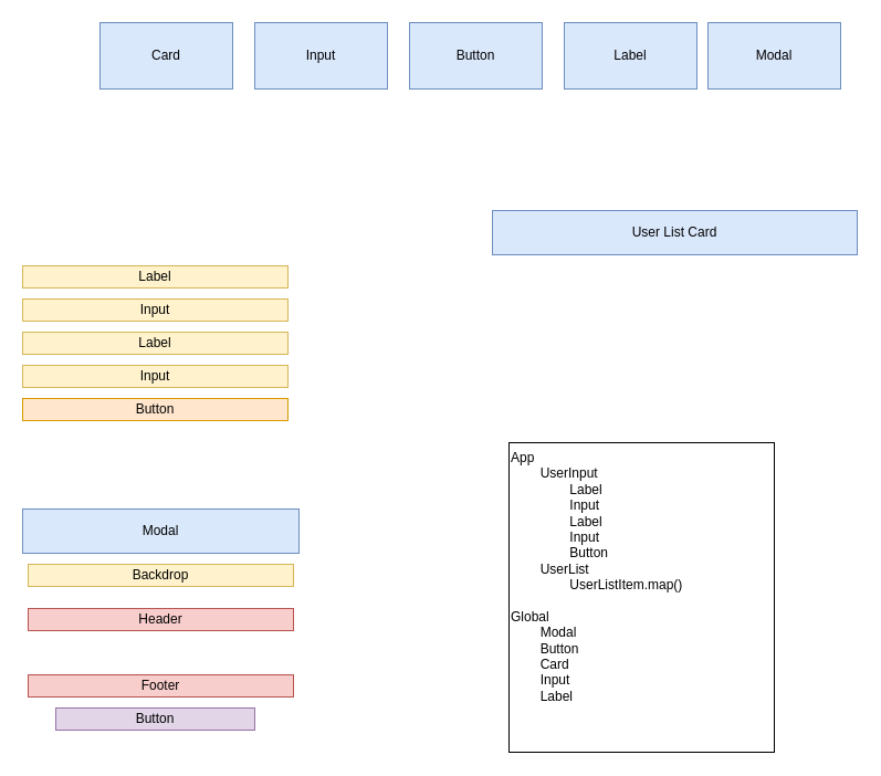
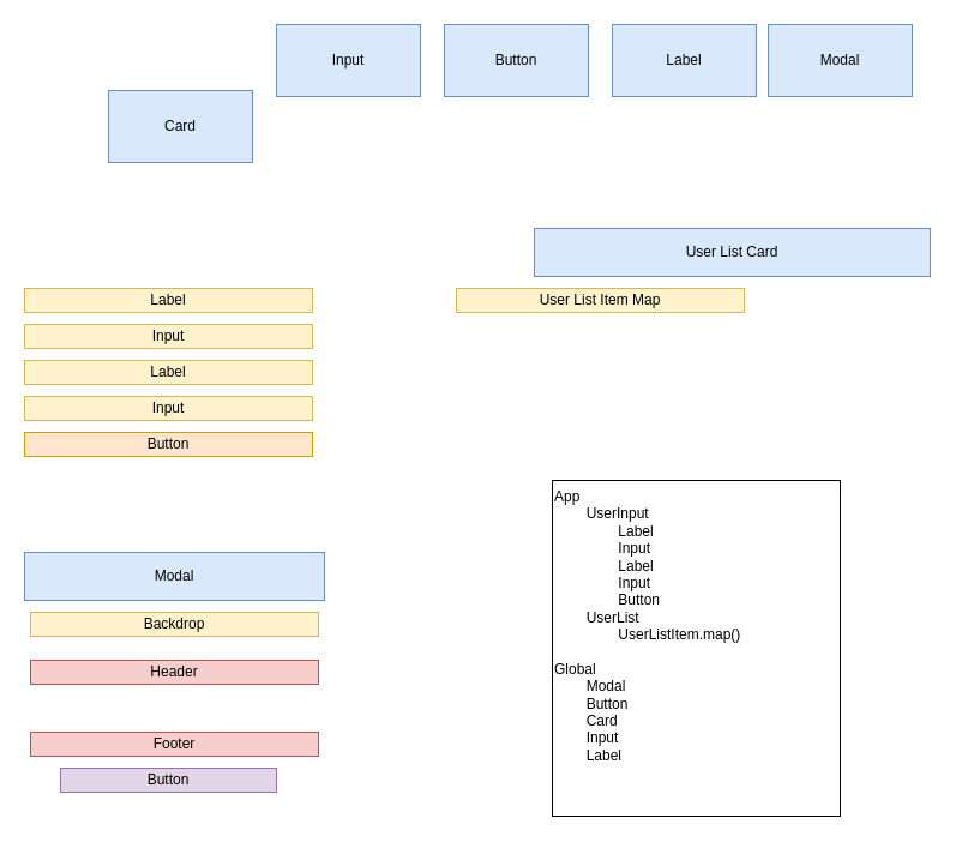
  <mxCell id="0" />
  <mxCell id="1" parent="0" />
- <mxCell id="2" value="&lt;font color=&quot;#000000&quot;&gt;Card&lt;br&gt;&lt;/font&gt;" style="rounded=0;whiteSpace=wrap;html=1;fillColor=#dae8fc;strokeColor=#6c8ebf;" vertex="1" parent="1"><mxGeometry x="90" y="20" width="120" height="60" as="geometry" /></mxCell>
+ <mxCell id="2" value="&lt;font color=&quot;#000000&quot;&gt;Card&lt;br&gt;&lt;/font&gt;" style="rounded=0;whiteSpace=wrap;html=1;fillColor=#dae8fc;strokeColor=#6c8ebf;" vertex="1" parent="1"><mxGeometry x="90" y="75" width="120" height="60" as="geometry" /></mxCell>
  <mxCell id="3" value="&lt;font color=&quot;#000000&quot;&gt;Input&lt;br&gt;&lt;/font&gt;" style="rounded=0;whiteSpace=wrap;html=1;fillColor=#dae8fc;strokeColor=#6c8ebf;" vertex="1" parent="1"><mxGeometry x="230" y="20" width="120" height="60" as="geometry" /></mxCell>
  <mxCell id="4" value="&lt;font color=&quot;#000000&quot;&gt;Button&lt;br&gt;&lt;/font&gt;" style="rounded=0;whiteSpace=wrap;html=1;fillColor=#dae8fc;strokeColor=#6c8ebf;" vertex="1" parent="1"><mxGeometry x="370" y="20" width="120" height="60" as="geometry" /></mxCell>
  <mxCell id="5" value="&lt;font color=&quot;#000000&quot;&gt;Label&lt;br&gt;&lt;/font&gt;" style="rounded=0;whiteSpace=wrap;html=1;fillColor=#dae8fc;strokeColor=#6c8ebf;" vertex="1" parent="1"><mxGeometry x="510" y="20" width="120" height="60" as="geometry" /></mxCell>
  <mxCell id="6" value="&lt;font color=&quot;#000000&quot;&gt;User List Card&lt;br&gt;&lt;/font&gt;" style="rounded=0;whiteSpace=wrap;html=1;fillColor=#dae8fc;strokeColor=#6c8ebf;" vertex="1" parent="1"><mxGeometry x="445" y="190" width="330" height="40" as="geometry" /></mxCell>
  <mxCell id="7" value="&lt;font color=&quot;#000000&quot;&gt;Label&lt;br&gt;&lt;/font&gt;" style="rounded=0;whiteSpace=wrap;html=1;fillColor=#fff2cc;strokeColor=#d6b656;" vertex="1" parent="1"><mxGeometry x="20" y="240" width="240" height="20" as="geometry" /></mxCell>
  <mxCell id="8" value="&lt;font color=&quot;#000000&quot;&gt;Input&lt;br&gt;&lt;/font&gt;" style="rounded=0;whiteSpace=wrap;html=1;fillColor=#fff2cc;strokeColor=#d6b656;" vertex="1" parent="1"><mxGeometry x="20" y="270" width="240" height="20" as="geometry" /></mxCell>
  <mxCell id="9" value="&lt;font color=&quot;#000000&quot;&gt;Label&lt;br&gt;&lt;/font&gt;" style="rounded=0;whiteSpace=wrap;html=1;fillColor=#fff2cc;strokeColor=#d6b656;" vertex="1" parent="1"><mxGeometry x="20" y="300" width="240" height="20" as="geometry" /></mxCell>
  <mxCell id="10" value="&lt;font color=&quot;#000000&quot;&gt;Input&lt;br&gt;&lt;/font&gt;" style="rounded=0;whiteSpace=wrap;html=1;fillColor=#fff2cc;strokeColor=#d6b656;" vertex="1" parent="1"><mxGeometry x="20" y="330" width="240" height="20" as="geometry" /></mxCell>
  <mxCell id="11" value="&lt;font color=&quot;#000000&quot;&gt;Button&lt;br&gt;&lt;/font&gt;" style="rounded=0;whiteSpace=wrap;html=1;fillColor=#ffe6cc;strokeColor=#d79b00;" vertex="1" parent="1"><mxGeometry x="20" y="360" width="240" height="20" as="geometry" /></mxCell>
+ <mxCell id="12" value="&lt;font color=&quot;#000000&quot;&gt;User List Item Map&lt;br&gt;&lt;/font&gt;" style="rounded=0;whiteSpace=wrap;html=1;fillColor=#fff2cc;strokeColor=#d6b656;" vertex="1" parent="1"><mxGeometry x="380" y="240" width="240" height="20" as="geometry" /></mxCell>
  <mxCell id="13" value="&lt;font color=&quot;#000000&quot;&gt;Modal&lt;br&gt;&lt;/font&gt;" style="rounded=0;whiteSpace=wrap;html=1;fillColor=#dae8fc;strokeColor=#6c8ebf;" vertex="1" parent="1"><mxGeometry x="640" y="20" width="120" height="60" as="geometry" /></mxCell>
  <mxCell id="14" value="&lt;font color=&quot;#000000&quot;&gt;Modal&lt;br&gt;&lt;/font&gt;" style="rounded=0;whiteSpace=wrap;html=1;fillColor=#dae8fc;strokeColor=#6c8ebf;" vertex="1" parent="1"><mxGeometry x="20" y="460" width="250" height="40" as="geometry" /></mxCell>
  <mxCell id="15" value="&lt;font color=&quot;#000000&quot;&gt;Header&lt;br&gt;&lt;/font&gt;" style="rounded=0;whiteSpace=wrap;html=1;fillColor=#f8cecc;strokeColor=#b85450;" vertex="1" parent="1"><mxGeometry x="25" y="550" width="240" height="20" as="geometry" /></mxCell>
  <mxCell id="16" value="&lt;font color=&quot;#000000&quot;&gt;Footer&lt;br&gt;&lt;/font&gt;" style="rounded=0;whiteSpace=wrap;html=1;fillColor=#f8cecc;strokeColor=#b85450;" vertex="1" parent="1"><mxGeometry x="25" y="610" width="240" height="20" as="geometry" /></mxCell>
  <mxCell id="17" value="&lt;font color=&quot;#000000&quot;&gt;Button&lt;br&gt;&lt;/font&gt;" style="rounded=0;whiteSpace=wrap;html=1;fillColor=#e1d5e7;strokeColor=#9673a6;" vertex="1" parent="1"><mxGeometry x="50" y="640" width="180" height="20" as="geometry" /></mxCell>
  <mxCell id="18" value="&lt;font color=&quot;#000000&quot;&gt;Backdrop&lt;br&gt;&lt;/font&gt;" style="rounded=0;whiteSpace=wrap;html=1;fillColor=#fff2cc;strokeColor=#d6b656;" vertex="1" parent="1"><mxGeometry x="25" y="510" width="240" height="20" as="geometry" /></mxCell>
  <mxCell id="19" value="App&lt;br&gt;&lt;span style=&quot;white-space: pre&quot;&gt;&#09;&lt;/span&gt;UserInput&lt;br&gt;&lt;span style=&quot;white-space: pre&quot;&gt;&lt;span style=&quot;white-space: pre&quot;&gt;&#09;&lt;/span&gt;&lt;span style=&quot;white-space: pre&quot;&gt;&#09;&lt;/span&gt;Label&lt;br/&gt;&lt;span style=&quot;white-space: pre&quot;&gt;&#09;&lt;/span&gt;&lt;span style=&quot;white-space: pre&quot;&gt;&#09;&lt;/span&gt;Input&lt;br/&gt;&lt;span style=&quot;white-space: pre&quot;&gt;&#09;&lt;/span&gt;&lt;span style=&quot;white-space: pre&quot;&gt;&#09;&lt;/span&gt;Label&lt;br/&gt;&lt;span style=&quot;white-space: pre&quot;&gt;&#09;&lt;/span&gt;&lt;span style=&quot;white-space: pre&quot;&gt;&#09;&lt;/span&gt;Input&lt;br/&gt;&lt;span style=&quot;white-space: pre&quot;&gt;&#09;&lt;/span&gt;&lt;span style=&quot;white-space: pre&quot;&gt;&#09;&lt;/span&gt;Button&#09;&lt;/span&gt;&lt;span style=&quot;white-space: pre&quot;&gt;&#09;&lt;/span&gt;&lt;br&gt;&lt;span style=&quot;white-space: pre&quot;&gt;&#09;&lt;/span&gt;UserList&lt;br&gt;&lt;span style=&quot;white-space: pre&quot;&gt;&#09;&lt;/span&gt;&lt;span style=&quot;white-space: pre&quot;&gt;&#09;&lt;/span&gt;UserListItem.map()&lt;br&gt;&lt;br&gt;Global&lt;br&gt;&lt;span style=&quot;white-space: pre&quot;&gt;&#09;&lt;/span&gt;Modal&lt;br&gt;&lt;span style=&quot;white-space: pre&quot;&gt;&#09;&lt;/span&gt;Button&lt;br&gt;&lt;span style=&quot;white-space: pre&quot;&gt;&#09;&lt;/span&gt;Card&lt;br&gt;&lt;span style=&quot;white-space: pre&quot;&gt;&#09;&lt;/span&gt;Input&lt;br&gt;&lt;span style=&quot;white-space: pre&quot;&gt;&#09;&lt;/span&gt;Label" style="rounded=0;whiteSpace=wrap;html=1;verticalAlign=top;align=left;" vertex="1" parent="1"><mxGeometry x="460" y="400" width="240" height="280" as="geometry" /></mxCell>
